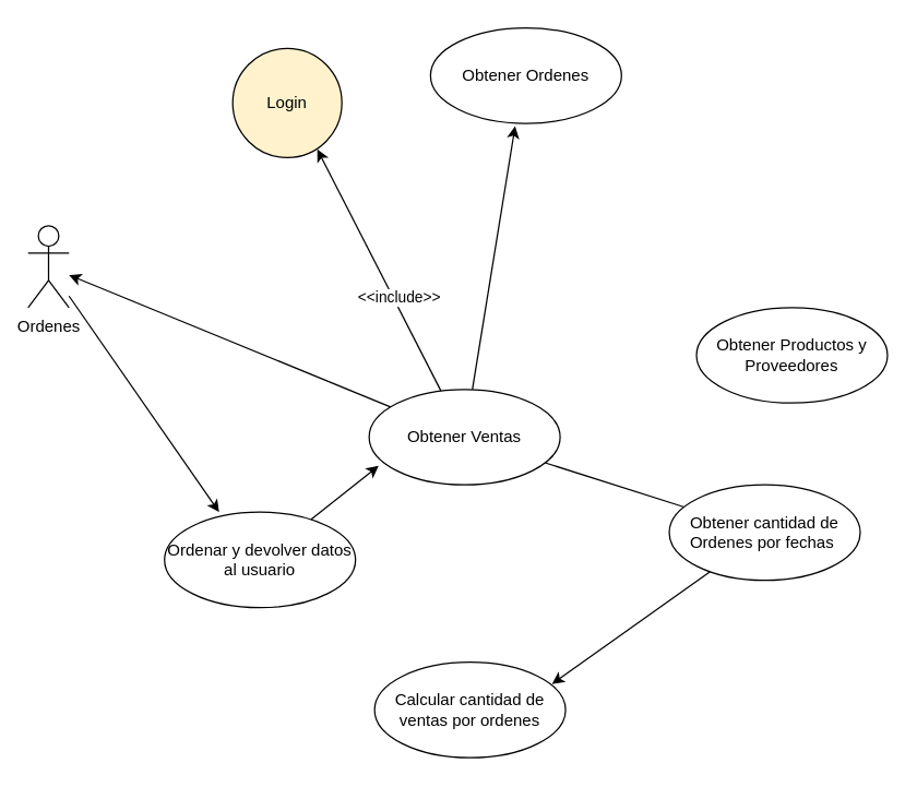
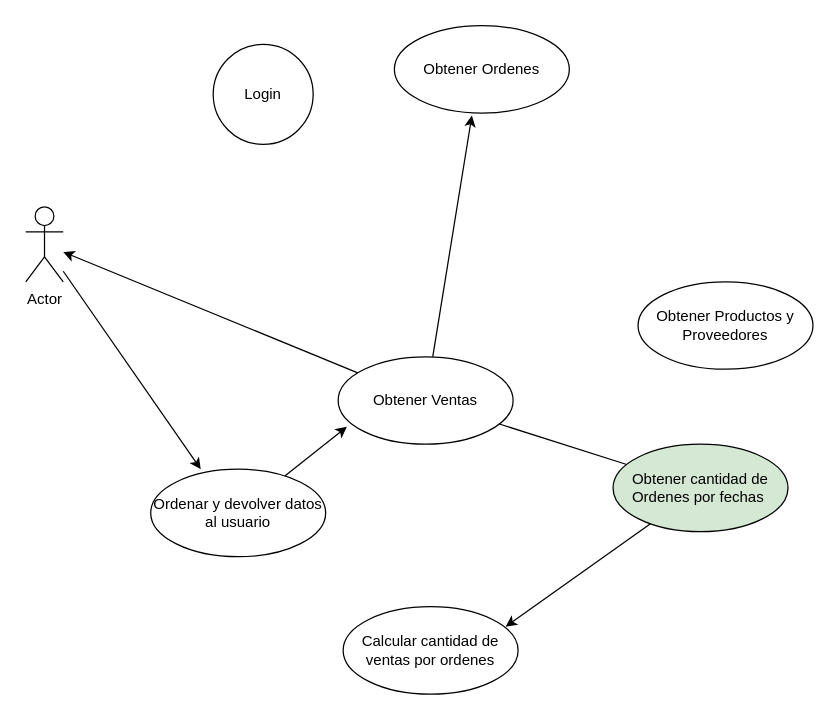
  <mxCell id="0" />
  <mxCell id="1" parent="0" />
  <mxCell id="2" style="edgeStyle=none;html=1;entryX=0.286;entryY=0;entryDx=0;entryDy=0;entryPerimeter=0;" edge="1" parent="1" source="3" target="17"><mxGeometry relative="1" as="geometry" /></mxCell>
- <mxCell id="3" value="Ordenes" style="shape=umlActor;verticalLabelPosition=bottom;verticalAlign=top;html=1;" vertex="1" parent="1"><mxGeometry x="20" y="165" width="30" height="60" as="geometry" /></mxCell>
- <mxCell id="4" value="Login" style="ellipse;whiteSpace=wrap;html=1;fillColor=#fff2cc;" vertex="1" parent="1"><mxGeometry x="170" y="35" width="80" height="80" as="geometry" /></mxCell>
- <mxCell id="5" style="edgeStyle=none;html=1;entryX=0.775;entryY=0.925;entryDx=0;entryDy=0;entryPerimeter=0;" edge="1" parent="1" source="10" target="4"><mxGeometry relative="1" as="geometry" /></mxCell>
- <mxCell id="6" value="&amp;lt;&amp;lt;include&amp;gt;&amp;gt;" style="edgeLabel;html=1;align=center;verticalAlign=middle;resizable=0;points=[];" vertex="1" connectable="0" parent="5"><mxGeometry x="-0.246" y="-3" relative="1" as="geometry"><mxPoint as="offset" /></mxGeometry></mxCell>
+ <mxCell id="3" value="Actor" style="shape=umlActor;verticalLabelPosition=bottom;verticalAlign=top;html=1;" vertex="1" parent="1"><mxGeometry x="20" y="165" width="30" height="60" as="geometry" /></mxCell>
+ <mxCell id="4" value="Login" style="ellipse;whiteSpace=wrap;html=1;" vertex="1" parent="1"><mxGeometry x="170" y="35" width="80" height="80" as="geometry" /></mxCell>
  <mxCell id="7" style="edgeStyle=none;html=1;entryX=0.443;entryY=1.029;entryDx=0;entryDy=0;entryPerimeter=0;" edge="1" parent="1" source="10" target="11"><mxGeometry relative="1" as="geometry" /></mxCell>
  <mxCell id="8" style="edgeStyle=none;html=1;" edge="1" parent="1" source="10" target="3"><mxGeometry relative="1" as="geometry" /></mxCell>
  <mxCell id="9" style="edgeStyle=none;html=1;endArrow=none;" edge="1" parent="1" source="10" target="14"><mxGeometry relative="1" as="geometry" /></mxCell>
  <mxCell id="10" value="Obtener Ventas" style="ellipse;whiteSpace=wrap;html=1;" vertex="1" parent="1"><mxGeometry x="270" y="285" width="140" height="70" as="geometry" /></mxCell>
  <mxCell id="11" value="Obtener Ordenes" style="ellipse;whiteSpace=wrap;html=1;" vertex="1" parent="1"><mxGeometry x="315" y="20" width="140" height="70" as="geometry" /></mxCell>
  <mxCell id="12" value="Obtener Productos y Proveedores" style="ellipse;whiteSpace=wrap;html=1;" vertex="1" parent="1"><mxGeometry x="510" y="225" width="140" height="70" as="geometry" /></mxCell>
  <mxCell id="13" style="edgeStyle=none;html=1;entryX=0.929;entryY=0.229;entryDx=0;entryDy=0;entryPerimeter=0;" edge="1" parent="1" source="14" target="15"><mxGeometry relative="1" as="geometry"><mxPoint x="460" y="405" as="targetPoint" /></mxGeometry></mxCell>
- <mxCell id="14" value="Obtener cantidad de Ordenes por fechas&amp;nbsp;" style="ellipse;whiteSpace=wrap;html=1;" vertex="1" parent="1"><mxGeometry x="490" y="355" width="140" height="70" as="geometry" /></mxCell>
+ <mxCell id="14" value="Obtener cantidad de Ordenes por fechas&amp;nbsp;" style="ellipse;whiteSpace=wrap;html=1;fillColor=#d5e8d4;" vertex="1" parent="1"><mxGeometry x="490" y="355" width="140" height="70" as="geometry" /></mxCell>
  <mxCell id="15" value="Calcular cantidad de ventas por ordenes" style="ellipse;whiteSpace=wrap;html=1;" vertex="1" parent="1"><mxGeometry x="274" y="485" width="140" height="70" as="geometry" /></mxCell>
  <mxCell id="16" style="edgeStyle=none;html=1;entryX=0.05;entryY=0.8;entryDx=0;entryDy=0;entryPerimeter=0;" edge="1" parent="1" source="17" target="10"><mxGeometry relative="1" as="geometry" /></mxCell>
  <mxCell id="17" value="Ordenar y devolver datos al usuario" style="ellipse;whiteSpace=wrap;html=1;" vertex="1" parent="1"><mxGeometry x="120" y="375" width="140" height="70" as="geometry" /></mxCell>
